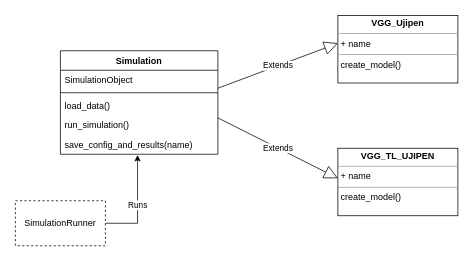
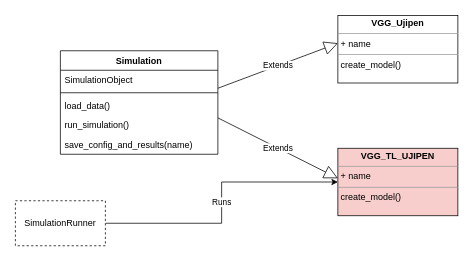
  <mxCell id="0" />
  <mxCell id="1" parent="0" />
- <mxCell id="2" value="Runs" style="edgeStyle=orthogonalEdgeStyle;rounded=0;orthogonalLoop=1;jettySize=auto;html=1;exitX=1;exitY=0.5;exitDx=0;exitDy=0;entryX=0.49;entryY=1.038;entryDx=0;entryDy=0;entryPerimeter=0;" parent="1" source="3" target="9" edge="1"><mxGeometry relative="1" as="geometry" /></mxCell>
+ <mxCell id="2" value="Runs" style="edgeStyle=orthogonalEdgeStyle;rounded=0;orthogonalLoop=1;jettySize=auto;html=1;exitX=1;exitY=0.5;exitDx=0;exitDy=0;" parent="1" source="3" target="13" edge="1"><mxGeometry relative="1" as="geometry" /></mxCell>
  <mxCell id="3" value="SimulationRunner" style="rounded=0;whiteSpace=wrap;html=1;dashed=1;" parent="1" vertex="1"><mxGeometry x="20" y="267" width="120" height="60" as="geometry" /></mxCell>
  <mxCell id="4" value="Simulation" style="swimlane;fontStyle=1;align=center;verticalAlign=top;childLayout=stackLayout;horizontal=1;startSize=26;horizontalStack=0;resizeParent=1;resizeParentMax=0;resizeLast=0;collapsible=1;marginBottom=0;" parent="1" vertex="1"><mxGeometry x="80" y="67" width="210" height="138" as="geometry" /></mxCell>
  <mxCell id="5" value="SimulationObject" style="text;strokeColor=none;fillColor=none;align=left;verticalAlign=top;spacingLeft=4;spacingRight=4;overflow=hidden;rotatable=0;points=[[0,0.5],[1,0.5]];portConstraint=eastwest;" parent="4" vertex="1"><mxGeometry y="26" width="210" height="26" as="geometry" /></mxCell>
  <mxCell id="6" value="" style="line;strokeWidth=1;fillColor=none;align=left;verticalAlign=middle;spacingTop=-1;spacingLeft=3;spacingRight=3;rotatable=0;labelPosition=right;points=[];portConstraint=eastwest;" parent="4" vertex="1"><mxGeometry y="52" width="210" height="8" as="geometry" /></mxCell>
  <mxCell id="7" value="load_data()" style="text;strokeColor=none;fillColor=none;align=left;verticalAlign=top;spacingLeft=4;spacingRight=4;overflow=hidden;rotatable=0;points=[[0,0.5],[1,0.5]];portConstraint=eastwest;" parent="4" vertex="1"><mxGeometry y="60" width="210" height="26" as="geometry" /></mxCell>
  <mxCell id="8" value="run_simulation()" style="text;strokeColor=none;fillColor=none;align=left;verticalAlign=top;spacingLeft=4;spacingRight=4;overflow=hidden;rotatable=0;points=[[0,0.5],[1,0.5]];portConstraint=eastwest;" parent="4" vertex="1"><mxGeometry y="86" width="210" height="26" as="geometry" /></mxCell>
  <mxCell id="9" value="save_config_and_results(name)" style="text;strokeColor=none;fillColor=none;align=left;verticalAlign=top;spacingLeft=4;spacingRight=4;overflow=hidden;rotatable=0;points=[[0,0.5],[1,0.5]];portConstraint=eastwest;" parent="4" vertex="1"><mxGeometry y="112" width="210" height="26" as="geometry" /></mxCell>
  <mxCell id="10" value="Extends" style="endArrow=block;endSize=16;endFill=0;html=1;" parent="1" edge="1"><mxGeometry width="160" relative="1" as="geometry"><mxPoint x="290" y="156.5" as="sourcePoint" /><mxPoint x="450" y="237" as="targetPoint" /><mxPoint as="offset" /></mxGeometry></mxCell>
  <mxCell id="11" value="Extends" style="endArrow=block;endSize=16;endFill=0;html=1;" parent="1" edge="1"><mxGeometry width="160" relative="1" as="geometry"><mxPoint x="290" y="117" as="sourcePoint" /><mxPoint x="450" y="57" as="targetPoint" /></mxGeometry></mxCell>
  <mxCell id="12" value="&lt;p style=&quot;margin: 0px ; margin-top: 4px ; text-align: center&quot;&gt;&lt;b&gt;VGG_Ujipen&lt;/b&gt;&lt;/p&gt;&lt;hr size=&quot;1&quot;&gt;&lt;p style=&quot;margin: 0px ; margin-left: 4px&quot;&gt;+ name&lt;/p&gt;&lt;hr size=&quot;1&quot;&gt;&lt;p style=&quot;margin: 0px ; margin-left: 4px&quot;&gt;create_model()&lt;/p&gt;" style="verticalAlign=top;align=left;overflow=fill;fontSize=12;fontFamily=Helvetica;html=1;" parent="1" vertex="1"><mxGeometry x="450" y="20" width="160" height="90" as="geometry" /></mxCell>
- <mxCell id="13" value="&lt;p style=&quot;margin: 0px ; margin-top: 4px ; text-align: center&quot;&gt;&lt;b&gt;VGG_TL_UJIPEN&lt;/b&gt;&lt;/p&gt;&lt;hr size=&quot;1&quot;&gt;&lt;p style=&quot;margin: 0px ; margin-left: 4px&quot;&gt;+ name&lt;/p&gt;&lt;hr size=&quot;1&quot;&gt;&lt;p style=&quot;margin: 0px ; margin-left: 4px&quot;&gt;create_model()&lt;/p&gt;" style="verticalAlign=top;align=left;overflow=fill;fontSize=12;fontFamily=Helvetica;html=1;" parent="1" vertex="1"><mxGeometry x="450" y="197" width="160" height="90" as="geometry" /></mxCell>
+ <mxCell id="13" value="&lt;p style=&quot;margin: 0px ; margin-top: 4px ; text-align: center&quot;&gt;&lt;b&gt;VGG_TL_UJIPEN&lt;/b&gt;&lt;/p&gt;&lt;hr size=&quot;1&quot;&gt;&lt;p style=&quot;margin: 0px ; margin-left: 4px&quot;&gt;+ name&lt;/p&gt;&lt;hr size=&quot;1&quot;&gt;&lt;p style=&quot;margin: 0px ; margin-left: 4px&quot;&gt;create_model()&lt;/p&gt;" style="verticalAlign=top;align=left;overflow=fill;fontSize=12;fontFamily=Helvetica;html=1;fillColor=#f8cecc;" parent="1" vertex="1"><mxGeometry x="450" y="197" width="160" height="90" as="geometry" /></mxCell>
